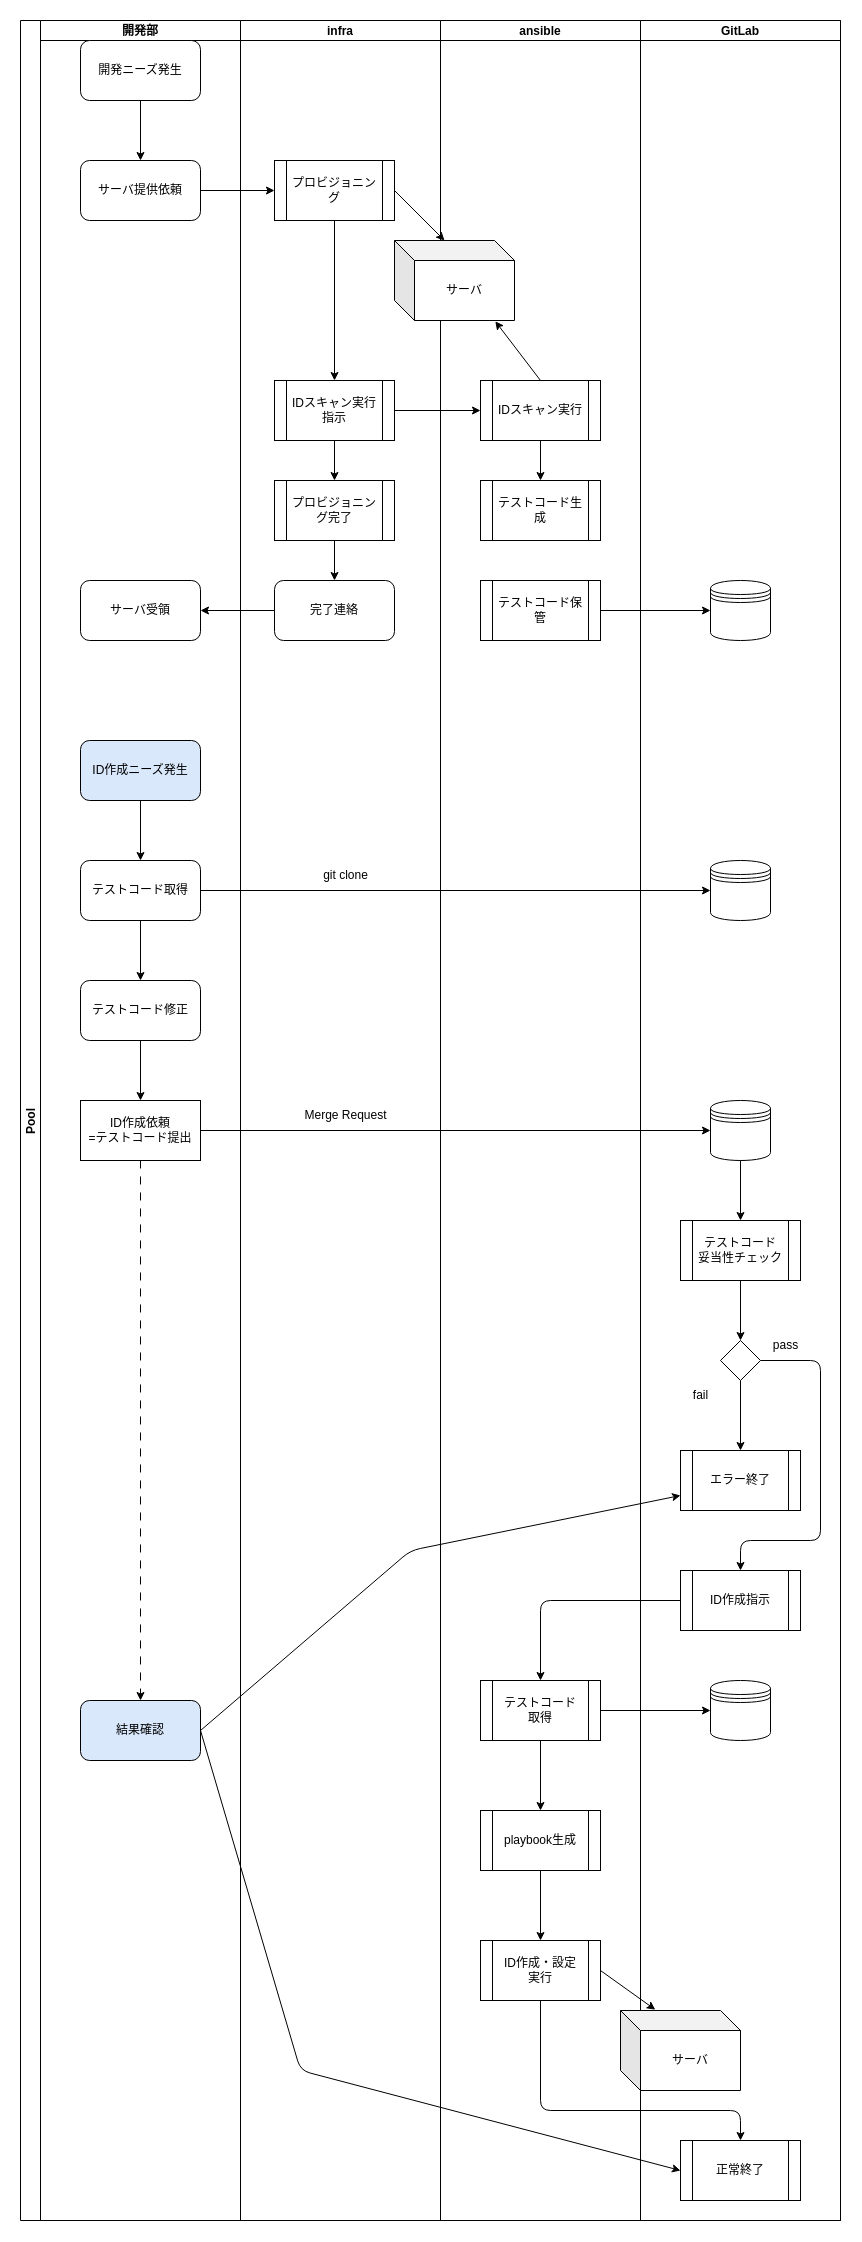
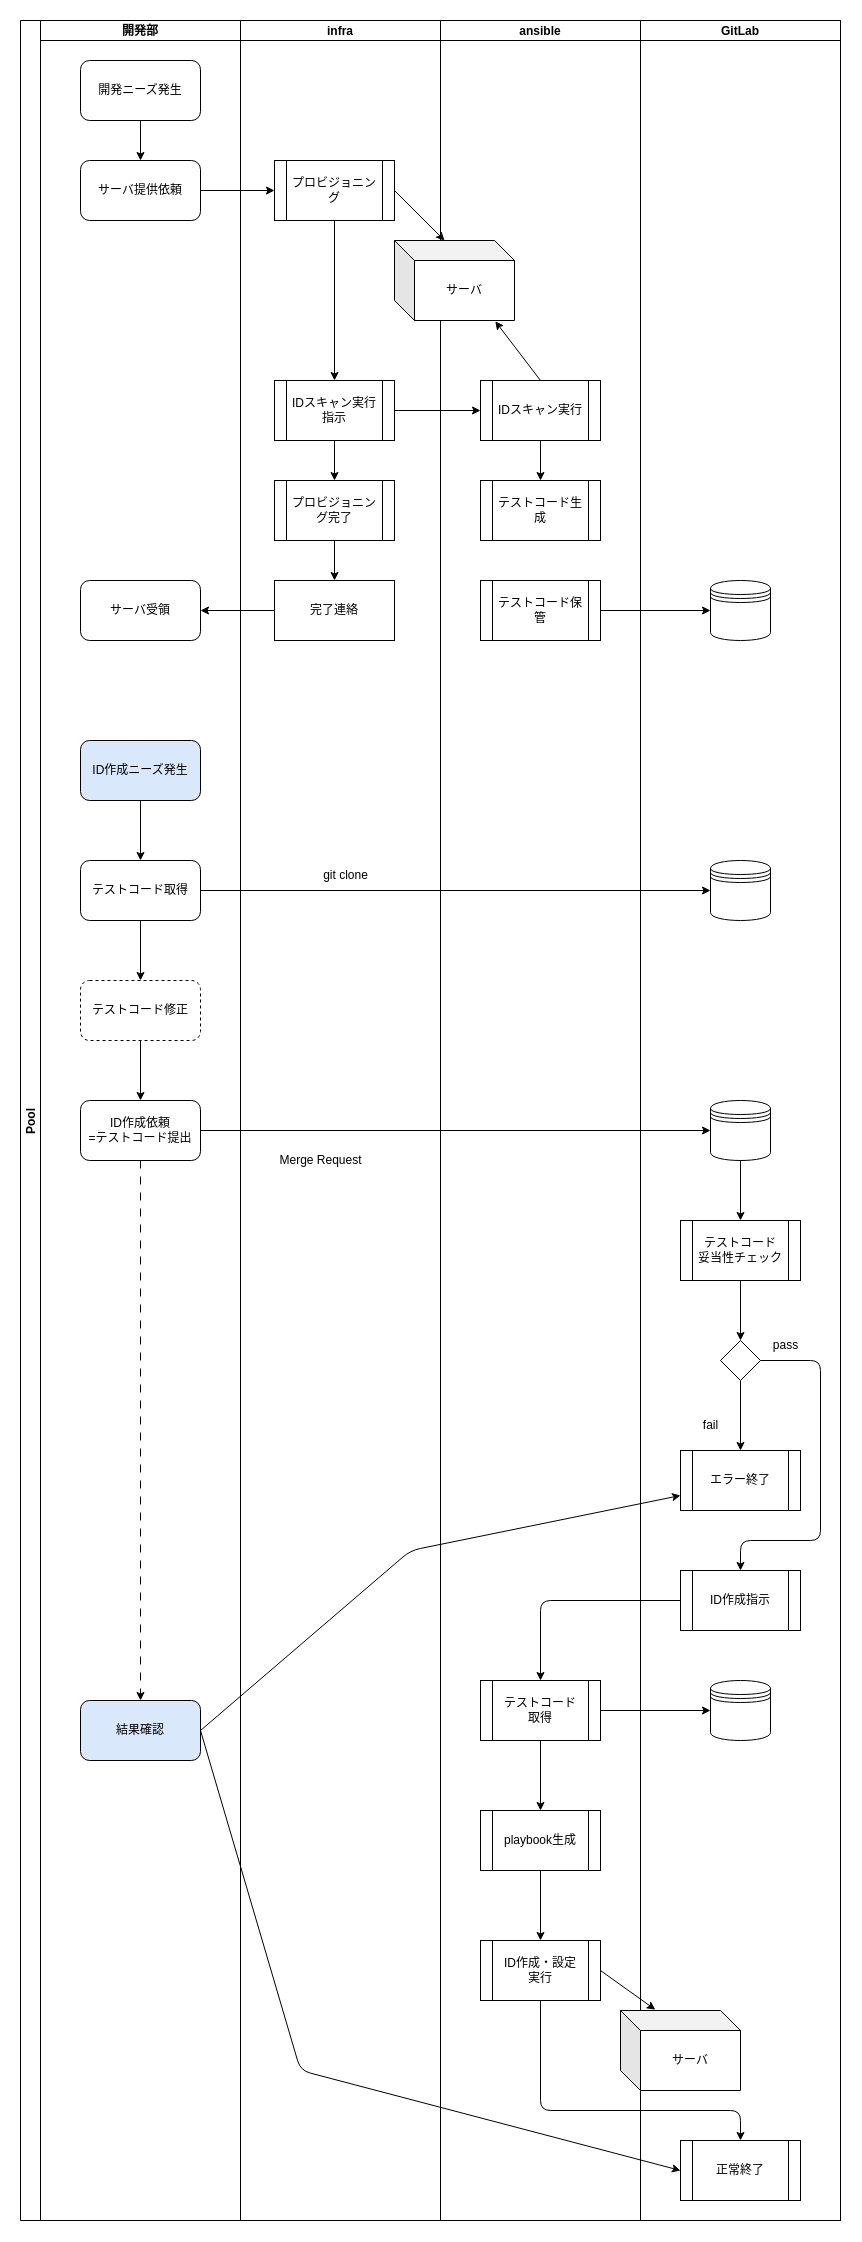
  <mxCell id="0" />
  <mxCell id="1" parent="0" />
  <mxCell id="2" value="Pool" style="swimlane;childLayout=stackLayout;resizeParent=1;resizeParentMax=0;startSize=20;horizontal=0;horizontalStack=1;" parent="1" vertex="1"><mxGeometry x="20" y="20" width="820" height="2200" as="geometry" /></mxCell>
  <mxCell id="3" style="edgeStyle=none;html=1;" parent="2" source="13" target="48" edge="1"><mxGeometry relative="1" as="geometry"><mxPoint x="190" y="1170" as="targetPoint" /></mxGeometry></mxCell>
  <mxCell id="4" style="edgeStyle=none;html=1;exitX=1;exitY=0.5;exitDx=0;exitDy=0;entryX=0;entryY=0.75;entryDx=0;entryDy=0;" parent="2" source="14" target="54" edge="1"><mxGeometry relative="1" as="geometry"><Array as="points"><mxPoint x="390" y="1530" /></Array></mxGeometry></mxCell>
  <mxCell id="5" style="edgeStyle=none;html=1;exitX=1;exitY=0.5;exitDx=0;exitDy=0;entryX=0;entryY=0.5;entryDx=0;entryDy=0;" parent="2" source="14" target="61" edge="1"><mxGeometry relative="1" as="geometry"><Array as="points"><mxPoint x="280" y="2050" /></Array></mxGeometry></mxCell>
  <mxCell id="6" value="開発部" style="swimlane;startSize=20;" parent="2" vertex="1"><mxGeometry x="20" width="200" height="2200" as="geometry" /></mxCell>
  <mxCell id="7" style="edgeStyle=none;html=1;entryX=0.5;entryY=0;entryDx=0;entryDy=0;" parent="6" source="8" target="11" edge="1"><mxGeometry relative="1" as="geometry" /></mxCell>
  <mxCell id="8" value="ID作成ニーズ発生" style="rounded=1;whiteSpace=wrap;html=1;fillColor=#dae8fc;" parent="6" vertex="1"><mxGeometry x="40" y="720" width="120" height="60" as="geometry" /></mxCell>
  <mxCell id="9" value="" style="edgeStyle=none;html=1;exitX=0.5;exitY=1;exitDx=0;exitDy=0;" parent="6" source="19" target="13" edge="1"><mxGeometry relative="1" as="geometry"><mxPoint x="80" y="1030" as="sourcePoint" /></mxGeometry></mxCell>
  <mxCell id="10" value="" style="edgeStyle=none;html=1;" edge="1" parent="6" source="11" target="19"><mxGeometry relative="1" as="geometry" /></mxCell>
  <mxCell id="11" value="テストコード取得" style="rounded=1;whiteSpace=wrap;html=1;" parent="6" vertex="1"><mxGeometry x="40" y="840" width="120" height="60" as="geometry" /></mxCell>
  <mxCell id="12" style="edgeStyle=none;html=1;entryX=0.5;entryY=0;entryDx=0;entryDy=0;dashed=1;dashPattern=8 8;" parent="6" source="13" target="14" edge="1"><mxGeometry relative="1" as="geometry" /></mxCell>
- <mxCell id="13" value="ID作成依頼&lt;br&gt;=テストコード提出" style="whiteSpace=wrap;html=1;rounded=0;" parent="6" vertex="1"><mxGeometry x="40" y="1080" width="120" height="60" as="geometry" /></mxCell>
+ <mxCell id="13" value="ID作成依頼&lt;br&gt;=テストコード提出" style="whiteSpace=wrap;html=1;rounded=1;" parent="6" vertex="1"><mxGeometry x="40" y="1080" width="120" height="60" as="geometry" /></mxCell>
  <mxCell id="14" value="結果確認" style="rounded=1;whiteSpace=wrap;html=1;fillColor=#dae8fc;" parent="6" vertex="1"><mxGeometry x="40" y="1680" width="120" height="60" as="geometry" /></mxCell>
  <mxCell id="15" value="" style="edgeStyle=none;html=1;" edge="1" parent="6" source="16" target="17"><mxGeometry relative="1" as="geometry" /></mxCell>
- <mxCell id="16" value="開発ニーズ発生" style="rounded=1;whiteSpace=wrap;html=1;" vertex="1" parent="6"><mxGeometry x="40" y="20" width="120" height="60" as="geometry" /></mxCell>
+ <mxCell id="16" value="開発ニーズ発生" style="rounded=1;whiteSpace=wrap;html=1;" vertex="1" parent="6"><mxGeometry x="40" y="40" width="120" height="60" as="geometry" /></mxCell>
  <mxCell id="17" value="サーバ提供依頼" style="whiteSpace=wrap;html=1;rounded=1;" vertex="1" parent="6"><mxGeometry x="40" y="140" width="120" height="60" as="geometry" /></mxCell>
  <mxCell id="18" value="サーバ受領" style="whiteSpace=wrap;html=1;rounded=1;" vertex="1" parent="6"><mxGeometry x="40" y="560" width="120" height="60" as="geometry" /></mxCell>
- <mxCell id="19" value="テストコード修正" style="rounded=1;whiteSpace=wrap;html=1;" vertex="1" parent="6"><mxGeometry x="40" y="960" width="120" height="60" as="geometry" /></mxCell>
+ <mxCell id="19" value="テストコード修正" style="rounded=1;whiteSpace=wrap;html=1;dashed=1;" vertex="1" parent="6"><mxGeometry x="40" y="960" width="120" height="60" as="geometry" /></mxCell>
  <mxCell id="20" value="infra" style="swimlane;startSize=20;" parent="2" vertex="1"><mxGeometry x="220" width="200" height="2200" as="geometry" /></mxCell>
- <mxCell id="21" value="Merge Request" style="text;html=1;align=center;verticalAlign=middle;resizable=0;points=[];autosize=1;strokeColor=none;fillColor=none;" parent="20" vertex="1"><mxGeometry x="50" y="1080" width="110" height="30" as="geometry" /></mxCell>
+ <mxCell id="21" value="Merge Request" style="text;html=1;align=center;verticalAlign=middle;resizable=0;points=[];autosize=1;strokeColor=none;fillColor=none;" parent="20" vertex="1"><mxGeometry x="25" y="1125" width="110" height="30" as="geometry" /></mxCell>
  <mxCell id="22" value="" style="edgeStyle=none;html=1;exitX=0.5;exitY=1;exitDx=0;exitDy=0;entryX=0.5;entryY=0;entryDx=0;entryDy=0;" edge="1" parent="20" source="23" target="25"><mxGeometry relative="1" as="geometry"><mxPoint x="90" y="260" as="sourcePoint" /><mxPoint x="110" y="360" as="targetPoint" /></mxGeometry></mxCell>
  <mxCell id="23" value="プロビジョニング" style="shape=process;whiteSpace=wrap;html=1;backgroundOutline=1;" vertex="1" parent="20"><mxGeometry x="34" y="140" width="120" height="60" as="geometry" /></mxCell>
  <mxCell id="24" value="" style="edgeStyle=none;html=1;" edge="1" parent="20" source="25" target="27"><mxGeometry relative="1" as="geometry" /></mxCell>
  <mxCell id="25" value="IDスキャン実行指示" style="shape=process;whiteSpace=wrap;html=1;backgroundOutline=1;" vertex="1" parent="20"><mxGeometry x="34" y="360" width="120" height="60" as="geometry" /></mxCell>
  <mxCell id="26" value="" style="edgeStyle=none;html=1;" edge="1" parent="20" source="27" target="28"><mxGeometry relative="1" as="geometry" /></mxCell>
  <mxCell id="27" value="プロビジョニング完了" style="shape=process;whiteSpace=wrap;html=1;backgroundOutline=1;" vertex="1" parent="20"><mxGeometry x="34" y="460" width="120" height="60" as="geometry" /></mxCell>
- <mxCell id="28" value="完了連絡" style="rounded=1;whiteSpace=wrap;html=1;" vertex="1" parent="20"><mxGeometry x="34" y="560" width="120" height="60" as="geometry" /></mxCell>
+ <mxCell id="28" value="完了連絡" style="whiteSpace=wrap;html=1;rounded=0;" vertex="1" parent="20"><mxGeometry x="34" y="560" width="120" height="60" as="geometry" /></mxCell>
  <mxCell id="29" value="git clone" style="text;html=1;align=center;verticalAlign=middle;resizable=0;points=[];autosize=1;strokeColor=none;fillColor=none;" vertex="1" parent="20"><mxGeometry x="70" y="840" width="70" height="30" as="geometry" /></mxCell>
  <mxCell id="30" value="ansible" style="swimlane;startSize=20;" parent="2" vertex="1"><mxGeometry x="420" width="200" height="2200" as="geometry" /></mxCell>
  <mxCell id="31" value="テストコード&lt;br&gt;取得" style="shape=process;whiteSpace=wrap;html=1;backgroundOutline=1;" parent="30" vertex="1"><mxGeometry x="40" y="1660" width="120" height="60" as="geometry" /></mxCell>
  <mxCell id="32" style="edgeStyle=none;html=1;exitX=0.5;exitY=1;exitDx=0;exitDy=0;entryX=0.5;entryY=0;entryDx=0;entryDy=0;" parent="30" source="33" target="34" edge="1"><mxGeometry relative="1" as="geometry" /></mxCell>
  <mxCell id="33" value="playbook生成" style="shape=process;whiteSpace=wrap;html=1;backgroundOutline=1;" parent="30" vertex="1"><mxGeometry x="40" y="1790" width="120" height="60" as="geometry" /></mxCell>
  <mxCell id="34" value="ID作成・設定&lt;br&gt;実行" style="shape=process;whiteSpace=wrap;html=1;backgroundOutline=1;" parent="30" vertex="1"><mxGeometry x="40" y="1920" width="120" height="60" as="geometry" /></mxCell>
  <mxCell id="35" style="edgeStyle=none;html=1;exitX=0.5;exitY=1;exitDx=0;exitDy=0;" parent="30" source="31" target="33" edge="1"><mxGeometry relative="1" as="geometry"><mxPoint x="-100" y="1800" as="targetPoint" /></mxGeometry></mxCell>
  <mxCell id="36" value="サーバ" style="shape=cube;whiteSpace=wrap;html=1;boundedLbl=1;backgroundOutline=1;darkOpacity=0.05;darkOpacity2=0.1;" vertex="1" parent="30"><mxGeometry x="-46" y="220" width="120" height="80" as="geometry" /></mxCell>
  <mxCell id="37" style="edgeStyle=none;html=1;exitX=0.5;exitY=0;exitDx=0;exitDy=0;entryX=0.84;entryY=1.01;entryDx=0;entryDy=0;entryPerimeter=0;" edge="1" parent="30" source="39" target="36"><mxGeometry relative="1" as="geometry"><mxPoint x="110" y="360" as="sourcePoint" /></mxGeometry></mxCell>
  <mxCell id="38" value="" style="edgeStyle=none;html=1;exitX=0.5;exitY=1;exitDx=0;exitDy=0;entryX=0.5;entryY=0;entryDx=0;entryDy=0;" edge="1" parent="30" source="39" target="40"><mxGeometry relative="1" as="geometry"><mxPoint x="110" y="420" as="sourcePoint" /><mxPoint x="105.714" y="460" as="targetPoint" /></mxGeometry></mxCell>
  <mxCell id="39" value="IDスキャン実行" style="shape=process;whiteSpace=wrap;html=1;backgroundOutline=1;" vertex="1" parent="30"><mxGeometry x="40" y="360" width="120" height="60" as="geometry" /></mxCell>
  <mxCell id="40" value="テストコード生成" style="shape=process;whiteSpace=wrap;html=1;backgroundOutline=1;" vertex="1" parent="30"><mxGeometry x="40" y="460" width="120" height="60" as="geometry" /></mxCell>
  <mxCell id="41" value="テストコード保管" style="shape=process;whiteSpace=wrap;html=1;backgroundOutline=1;" vertex="1" parent="30"><mxGeometry x="40" y="560" width="120" height="60" as="geometry" /></mxCell>
  <mxCell id="42" value="" style="edgeStyle=none;html=1;exitX=1;exitY=0.5;exitDx=0;exitDy=0;entryX=0;entryY=0.5;entryDx=0;entryDy=0;" edge="1" parent="2" source="17" target="23"><mxGeometry relative="1" as="geometry"><mxPoint x="230" y="230" as="targetPoint" /></mxGeometry></mxCell>
  <mxCell id="43" style="edgeStyle=none;html=1;entryX=0;entryY=0;entryDx=50;entryDy=0;entryPerimeter=0;exitX=1;exitY=0.5;exitDx=0;exitDy=0;" edge="1" parent="2" source="23" target="36"><mxGeometry relative="1" as="geometry"><mxPoint x="390" y="170" as="sourcePoint" /></mxGeometry></mxCell>
  <mxCell id="44" value="" style="edgeStyle=none;html=1;exitX=1;exitY=0.5;exitDx=0;exitDy=0;entryX=0;entryY=0.5;entryDx=0;entryDy=0;" edge="1" parent="2" source="25" target="39"><mxGeometry relative="1" as="geometry"><mxPoint x="390" y="390" as="sourcePoint" /><mxPoint x="460" y="360" as="targetPoint" /></mxGeometry></mxCell>
  <mxCell id="45" value="GitLab" style="swimlane;startSize=20;" vertex="1" parent="2"><mxGeometry x="620" width="200" height="2200" as="geometry" /></mxCell>
  <mxCell id="46" value="" style="shape=datastore;whiteSpace=wrap;html=1;" vertex="1" parent="45"><mxGeometry x="70" y="560" width="60" height="60" as="geometry" /></mxCell>
  <mxCell id="47" value="" style="shape=datastore;whiteSpace=wrap;html=1;" vertex="1" parent="45"><mxGeometry x="70" y="840" width="60" height="60" as="geometry" /></mxCell>
  <mxCell id="48" value="" style="shape=datastore;whiteSpace=wrap;html=1;" parent="45" vertex="1"><mxGeometry x="70" y="1080" width="60" height="60" as="geometry" /></mxCell>
  <mxCell id="49" value="テストコード&lt;br&gt;妥当性チェック" style="shape=process;whiteSpace=wrap;html=1;backgroundOutline=1;" parent="45" vertex="1"><mxGeometry x="40" y="1200" width="120" height="60" as="geometry" /></mxCell>
  <mxCell id="50" value="" style="edgeStyle=none;html=1;entryX=0.5;entryY=0;entryDx=0;entryDy=0;" parent="45" source="48" target="49" edge="1"><mxGeometry relative="1" as="geometry"><mxPoint x="-390" y="1230" as="targetPoint" /></mxGeometry></mxCell>
  <mxCell id="51" style="edgeStyle=none;html=1;exitX=1;exitY=0.5;exitDx=0;exitDy=0;entryX=0.5;entryY=0;entryDx=0;entryDy=0;" edge="1" parent="45" source="52" target="56"><mxGeometry relative="1" as="geometry"><Array as="points"><mxPoint x="180" y="1340" /><mxPoint x="180" y="1520" /><mxPoint x="100" y="1520" /></Array></mxGeometry></mxCell>
  <mxCell id="52" value="" style="rhombus;whiteSpace=wrap;html=1;" parent="45" vertex="1"><mxGeometry x="80" y="1320" width="40" height="40" as="geometry" /></mxCell>
  <mxCell id="53" style="edgeStyle=none;html=1;entryX=0.5;entryY=0;entryDx=0;entryDy=0;" parent="45" source="49" target="52" edge="1"><mxGeometry relative="1" as="geometry" /></mxCell>
  <mxCell id="54" value="エラー終了" style="shape=process;whiteSpace=wrap;html=1;backgroundOutline=1;" parent="45" vertex="1"><mxGeometry x="40" y="1430" width="120" height="60" as="geometry" /></mxCell>
  <mxCell id="55" style="edgeStyle=none;html=1;exitX=0.5;exitY=1;exitDx=0;exitDy=0;entryX=0.5;entryY=0;entryDx=0;entryDy=0;" parent="45" source="52" target="54" edge="1"><mxGeometry relative="1" as="geometry" /></mxCell>
  <mxCell id="56" value="ID作成指示" style="shape=process;whiteSpace=wrap;html=1;backgroundOutline=1;" parent="45" vertex="1"><mxGeometry x="40" y="1550" width="120" height="60" as="geometry" /></mxCell>
- <mxCell id="57" value="fail" style="text;html=1;align=center;verticalAlign=middle;resizable=0;points=[];autosize=1;strokeColor=none;fillColor=none;" parent="45" vertex="1"><mxGeometry x="40" y="1360" width="40" height="30" as="geometry" /></mxCell>
+ <mxCell id="57" value="fail" style="text;html=1;align=center;verticalAlign=middle;resizable=0;points=[];autosize=1;strokeColor=none;fillColor=none;" parent="45" vertex="1"><mxGeometry x="50" y="1390" width="40" height="30" as="geometry" /></mxCell>
  <mxCell id="58" value="pass" style="text;html=1;align=center;verticalAlign=middle;resizable=0;points=[];autosize=1;strokeColor=none;fillColor=none;" parent="45" vertex="1"><mxGeometry x="120" y="1310" width="50" height="30" as="geometry" /></mxCell>
  <mxCell id="59" value="サーバ" style="shape=cube;whiteSpace=wrap;html=1;boundedLbl=1;backgroundOutline=1;darkOpacity=0.05;darkOpacity2=0.1;" parent="45" vertex="1"><mxGeometry x="-20" y="1990" width="120" height="80" as="geometry" /></mxCell>
  <mxCell id="60" value="" style="shape=datastore;whiteSpace=wrap;html=1;" vertex="1" parent="45"><mxGeometry x="70" y="1660" width="60" height="60" as="geometry" /></mxCell>
  <mxCell id="61" value="正常終了" style="shape=process;whiteSpace=wrap;html=1;backgroundOutline=1;" parent="45" vertex="1"><mxGeometry x="40" y="2120" width="120" height="60" as="geometry" /></mxCell>
  <mxCell id="62" style="edgeStyle=none;html=1;entryX=0;entryY=0.5;entryDx=0;entryDy=0;exitX=1;exitY=0.5;exitDx=0;exitDy=0;" edge="1" parent="2" source="41" target="46"><mxGeometry relative="1" as="geometry"><mxPoint x="590" y="590" as="sourcePoint" /></mxGeometry></mxCell>
  <mxCell id="63" value="" style="edgeStyle=none;html=1;" edge="1" parent="2" source="28" target="18"><mxGeometry relative="1" as="geometry" /></mxCell>
  <mxCell id="64" style="edgeStyle=none;html=1;entryX=0;entryY=0.5;entryDx=0;entryDy=0;" edge="1" parent="2" source="11" target="47"><mxGeometry relative="1" as="geometry" /></mxCell>
  <mxCell id="65" style="edgeStyle=none;html=1;exitX=1;exitY=0.5;exitDx=0;exitDy=0;entryX=0.29;entryY=-0.01;entryDx=0;entryDy=0;entryPerimeter=0;" parent="2" source="34" target="59" edge="1"><mxGeometry relative="1" as="geometry" /></mxCell>
  <mxCell id="66" style="edgeStyle=none;html=1;exitX=0;exitY=0.5;exitDx=0;exitDy=0;entryX=0.5;entryY=0;entryDx=0;entryDy=0;" edge="1" parent="2" source="56" target="31"><mxGeometry relative="1" as="geometry"><Array as="points"><mxPoint x="520" y="1580" /></Array></mxGeometry></mxCell>
  <mxCell id="67" style="edgeStyle=none;html=1;exitX=1;exitY=0.5;exitDx=0;exitDy=0;entryX=0;entryY=0.5;entryDx=0;entryDy=0;" edge="1" parent="2" source="31" target="60"><mxGeometry relative="1" as="geometry" /></mxCell>
  <mxCell id="68" style="edgeStyle=none;html=1;exitX=0.5;exitY=1;exitDx=0;exitDy=0;entryX=0.5;entryY=0;entryDx=0;entryDy=0;" parent="2" source="34" target="61" edge="1"><mxGeometry relative="1" as="geometry"><mxPoint x="520" y="2040" as="targetPoint" /><Array as="points"><mxPoint x="520" y="2090" /><mxPoint x="720" y="2090" /></Array></mxGeometry></mxCell>
